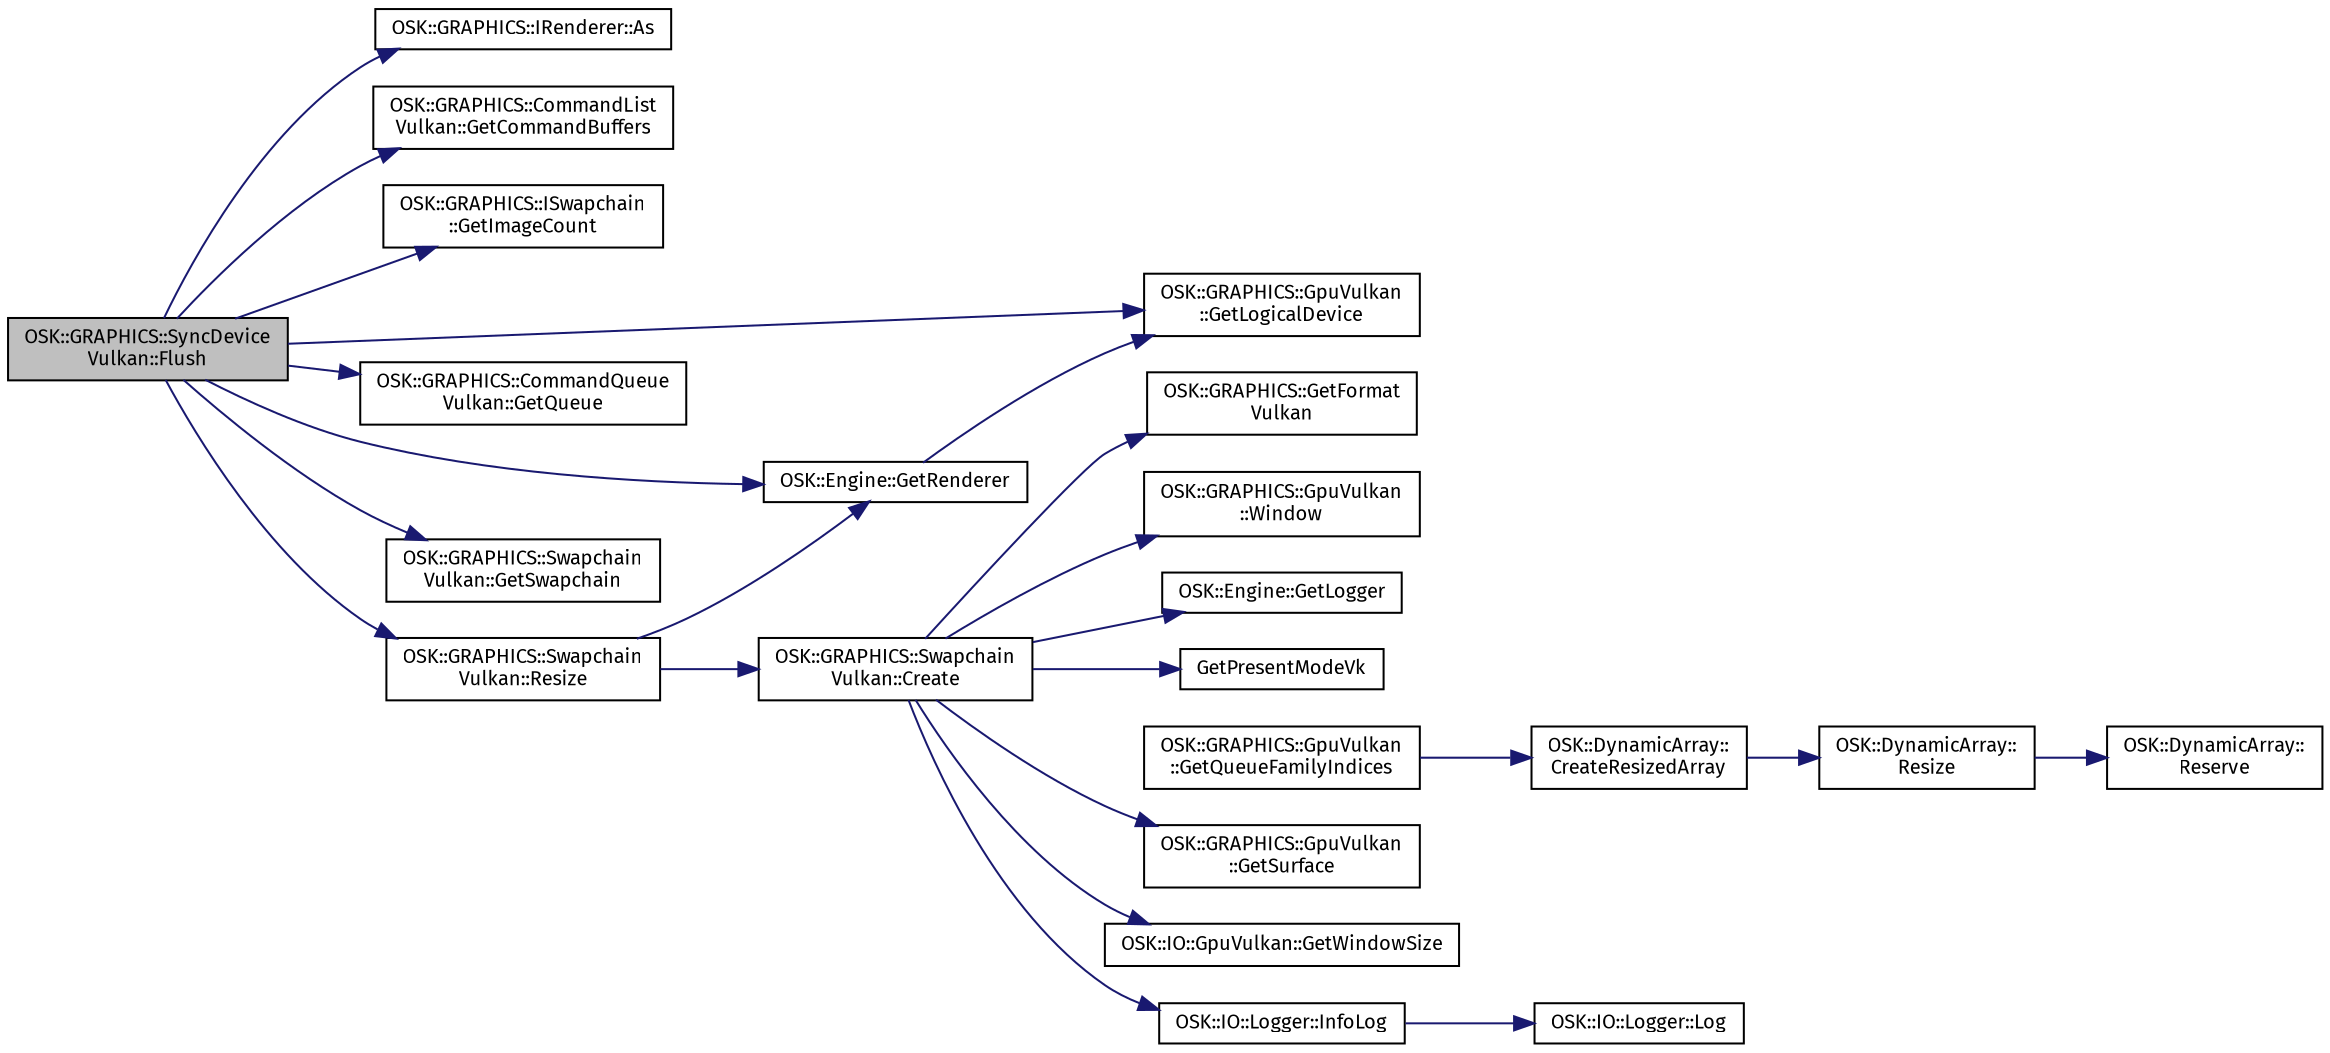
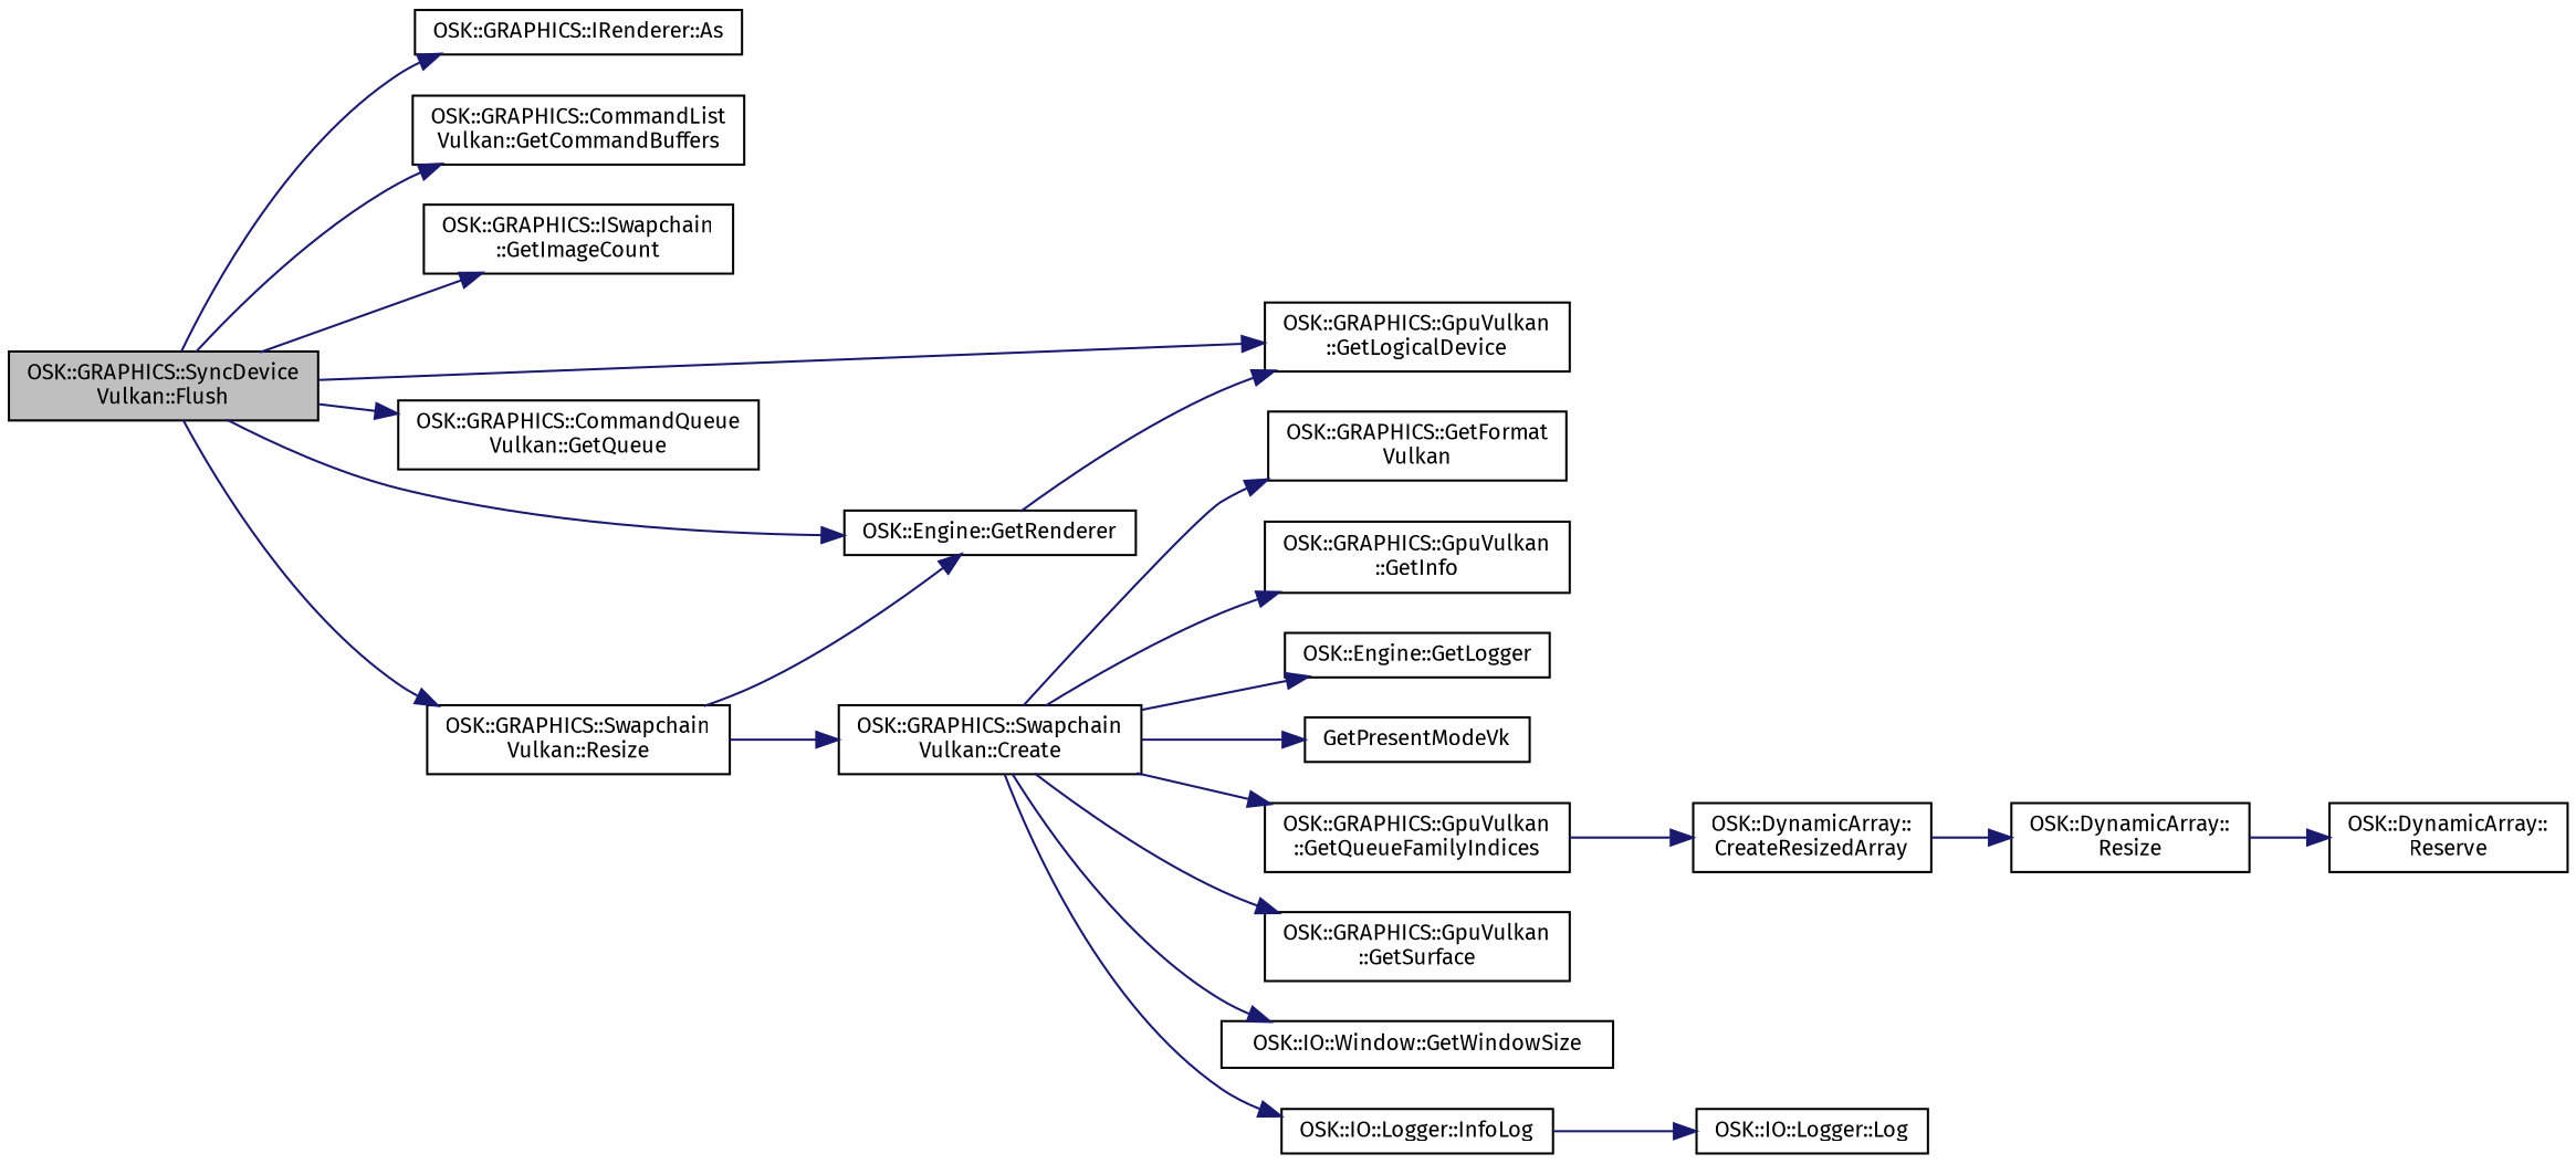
  digraph {
    fontname="Fira Sans"
    rankdir=LR
    node [color=black fillcolor=white fontname="Fira Sans" fontsize=10 shape=record style=filled]
    edge [color=midnightblue fontname="Fira Sans" fontsize=10 labelfontname=Helvetica labelfontsize=10 style=solid]
    n1 [fillcolor=grey75 fontcolor=black height=0.2 label="OSK::GRAPHICS::SyncDevice\lVulkan::Flush" width=0.4]
    n2 [height=0.2 label="OSK::GRAPHICS::IRenderer::As" width=0.4]
    n3 [height=0.2 label="OSK::GRAPHICS::CommandList\lVulkan::GetCommandBuffers" width=0.4]
    n4 [height=0.2 label="OSK::GRAPHICS::ISwapchain\l::GetImageCount" width=0.4]
    n5 [height=0.2 label="OSK::GRAPHICS::GpuVulkan\l::GetLogicalDevice" width=0.4]
    n6 [height=0.2 label="OSK::GRAPHICS::CommandQueue\lVulkan::GetQueue" width=0.4]
    n7 [height=0.2 label="OSK::Engine::GetRenderer" width=0.4]
-   n8 [height=0.2 label="OSK::GRAPHICS::Swapchain\lVulkan::GetSwapchain" width=0.4]
    n9 [height=0.2 label="OSK::GRAPHICS::Swapchain\lVulkan::Resize" width=0.4]
    n10 [height=0.2 label="OSK::GRAPHICS::Swapchain\lVulkan::Create" width=0.4]
    n11 [height=0.2 label="OSK::GRAPHICS::GetFormat\lVulkan" width=0.4]
-   n12 [height=0.2 label="OSK::GRAPHICS::GpuVulkan\l::Window" width=0.4]
+   n12 [height=0.2 label="OSK::GRAPHICS::GpuVulkan\l::GetInfo" width=0.4]
    n13 [height=0.2 label="OSK::Engine::GetLogger" width=0.4]
    n14 [height=0.2 label=GetPresentModeVk width=0.4]
    n15 [height=0.2 label="OSK::GRAPHICS::GpuVulkan\l::GetQueueFamilyIndices" width=0.4]
    n16 [height=0.2 label="OSK::GRAPHICS::GpuVulkan\l::GetSurface" width=0.4]
-   n17 [height=0.2 label="OSK::IO::GpuVulkan::GetWindowSize" width=0.4]
+   n17 [height=0.2 label="OSK::IO::Window::GetWindowSize" width=0.4]
    n18 [height=0.2 label="OSK::IO::Logger::InfoLog" width=0.4]
    n19 [height=0.2 label="OSK::DynamicArray::\lCreateResizedArray" width=0.4]
    n20 [height=0.2 label="OSK::IO::Logger::Log" width=0.4]
    n21 [height=0.2 label="OSK::DynamicArray::\lResize" width=0.4]
    n22 [height=0.2 label="OSK::DynamicArray::\lReserve" width=0.4]
    n1 -> n2
    n1 -> n3
    n1 -> n4
    n1 -> n5
    n1 -> n6
    n1 -> n7
-   n1 -> n8
    n1 -> n9
    n7 -> n5
    n9 -> n7
    n9 -> n10
    n10 -> n11
    n10 -> n12
    n10 -> n13
    n10 -> n14
+   n10 -> n15
    n10 -> n16
    n10 -> n17
    n10 -> n18
    n15 -> n19
    n18 -> n20
    n19 -> n21
    n21 -> n22
  }
